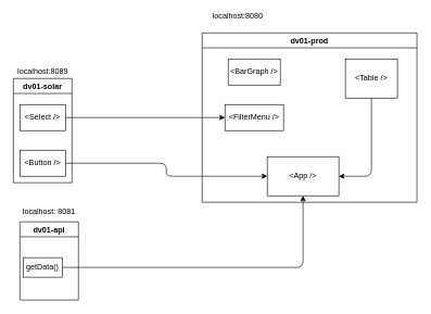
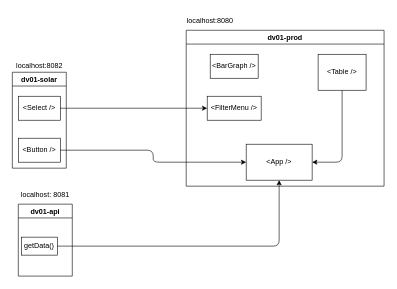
  <mxCell id="0" />
  <mxCell id="1" parent="0" />
  <mxCell id="2" value="dv01-solar" style="swimlane;" vertex="1" parent="1"><mxGeometry x="20" y="120" width="90" height="160" as="geometry" /></mxCell>
  <mxCell id="3" value="&amp;lt;Select /&amp;gt;" style="rounded=0;whiteSpace=wrap;html=1;" vertex="1" parent="2"><mxGeometry x="10" y="40" width="70" height="40" as="geometry" /></mxCell>
  <mxCell id="4" value="&amp;lt;Button /&amp;gt;" style="text;html=1;align=center;verticalAlign=middle;whiteSpace=wrap;rounded=0;fillColor=default;strokeColor=default;" vertex="1" parent="2"><mxGeometry x="10" y="110" width="70" height="40" as="geometry" /></mxCell>
  <mxCell id="5" value="dv01-api" style="swimlane;" vertex="1" parent="1"><mxGeometry x="30" y="340" width="90" height="120" as="geometry" /></mxCell>
  <mxCell id="6" value="getData()" style="text;html=1;align=center;verticalAlign=middle;whiteSpace=wrap;rounded=0;fillColor=default;strokeColor=default;" vertex="1" parent="5"><mxGeometry x="5" y="55" width="60" height="30" as="geometry" /></mxCell>
  <mxCell id="7" value="dv01-prod" style="swimlane;" vertex="1" parent="1"><mxGeometry x="310" y="50" width="330" height="260" as="geometry" /></mxCell>
  <mxCell id="8" value="&amp;lt;App /&amp;gt;" style="text;html=1;align=center;verticalAlign=middle;whiteSpace=wrap;rounded=0;fillColor=default;gradientColor=none;strokeColor=default;" vertex="1" parent="7"><mxGeometry x="100" y="190" width="110" height="60" as="geometry" /></mxCell>
  <mxCell id="9" value="&amp;lt;BarGraph /&amp;gt;" style="text;html=1;align=center;verticalAlign=middle;whiteSpace=wrap;rounded=0;fillColor=default;gradientColor=none;strokeColor=default;" vertex="1" parent="7"><mxGeometry x="40" y="40" width="80" height="40" as="geometry" /></mxCell>
  <mxCell id="10" value="&amp;lt;Table /&amp;gt;" style="text;html=1;align=center;verticalAlign=middle;whiteSpace=wrap;rounded=0;fillColor=default;gradientColor=none;strokeColor=default;" vertex="1" parent="7"><mxGeometry x="220" y="40" width="80" height="60" as="geometry" /></mxCell>
  <mxCell id="11" value="&amp;lt;FilterMenu /&amp;gt;" style="text;html=1;align=center;verticalAlign=middle;whiteSpace=wrap;rounded=0;fillColor=default;gradientColor=none;strokeColor=default;" vertex="1" parent="7"><mxGeometry x="35" y="110" width="90" height="40" as="geometry" /></mxCell>
  <mxCell id="12" style="edgeStyle=orthogonalEdgeStyle;rounded=1;html=1;entryX=1;entryY=0.5;entryDx=0;entryDy=0;" edge="1" parent="7" source="10" target="8"><mxGeometry relative="1" as="geometry"><mxPoint x="230" y="230" as="targetPoint" /><Array as="points"><mxPoint x="260" y="220" /></Array></mxGeometry></mxCell>
  <mxCell id="13" style="edgeStyle=orthogonalEdgeStyle;html=1;entryX=0;entryY=0.5;entryDx=0;entryDy=0;rounded=1;" edge="1" parent="1" source="4" target="8"><mxGeometry relative="1" as="geometry" /></mxCell>
  <mxCell id="14" style="edgeStyle=orthogonalEdgeStyle;rounded=1;html=1;entryX=0;entryY=0.5;entryDx=0;entryDy=0;" edge="1" parent="1" source="3" target="11"><mxGeometry relative="1" as="geometry" /></mxCell>
  <mxCell id="15" style="edgeStyle=orthogonalEdgeStyle;rounded=1;html=1;entryX=0.5;entryY=1;entryDx=0;entryDy=0;" edge="1" parent="1" source="6" target="8"><mxGeometry relative="1" as="geometry" /></mxCell>
- <mxCell id="16" value="localhost:8089" style="text;html=1;align=center;verticalAlign=middle;resizable=0;points=[];autosize=1;strokeColor=none;fillColor=none;" vertex="1" parent="1"><mxGeometry x="20" y="100" width="90" height="20" as="geometry" /></mxCell>
+ <mxCell id="16" value="localhost:8082" style="text;html=1;align=center;verticalAlign=middle;resizable=0;points=[];autosize=1;strokeColor=none;fillColor=none;" vertex="1" parent="1"><mxGeometry x="20" y="100" width="90" height="20" as="geometry" /></mxCell>
  <mxCell id="17" value="localhost: 8081" style="text;html=1;strokeColor=none;fillColor=none;align=center;verticalAlign=middle;whiteSpace=wrap;rounded=0;" vertex="1" parent="1"><mxGeometry x="30" y="310" width="90" height="30" as="geometry" /></mxCell>
- <mxCell id="18" value="localhost:8080" style="text;html=1;strokeColor=none;fillColor=none;align=center;verticalAlign=middle;whiteSpace=wrap;rounded=0;" vertex="1" parent="1"><mxGeometry x="325" y="10" width="80" height="30" as="geometry" /></mxCell>
+ <mxCell id="18" value="localhost:8080" style="text;html=1;strokeColor=none;fillColor=none;align=center;verticalAlign=middle;whiteSpace=wrap;rounded=0;" vertex="1" parent="1"><mxGeometry x="310" y="20" width="80" height="30" as="geometry" /></mxCell>
